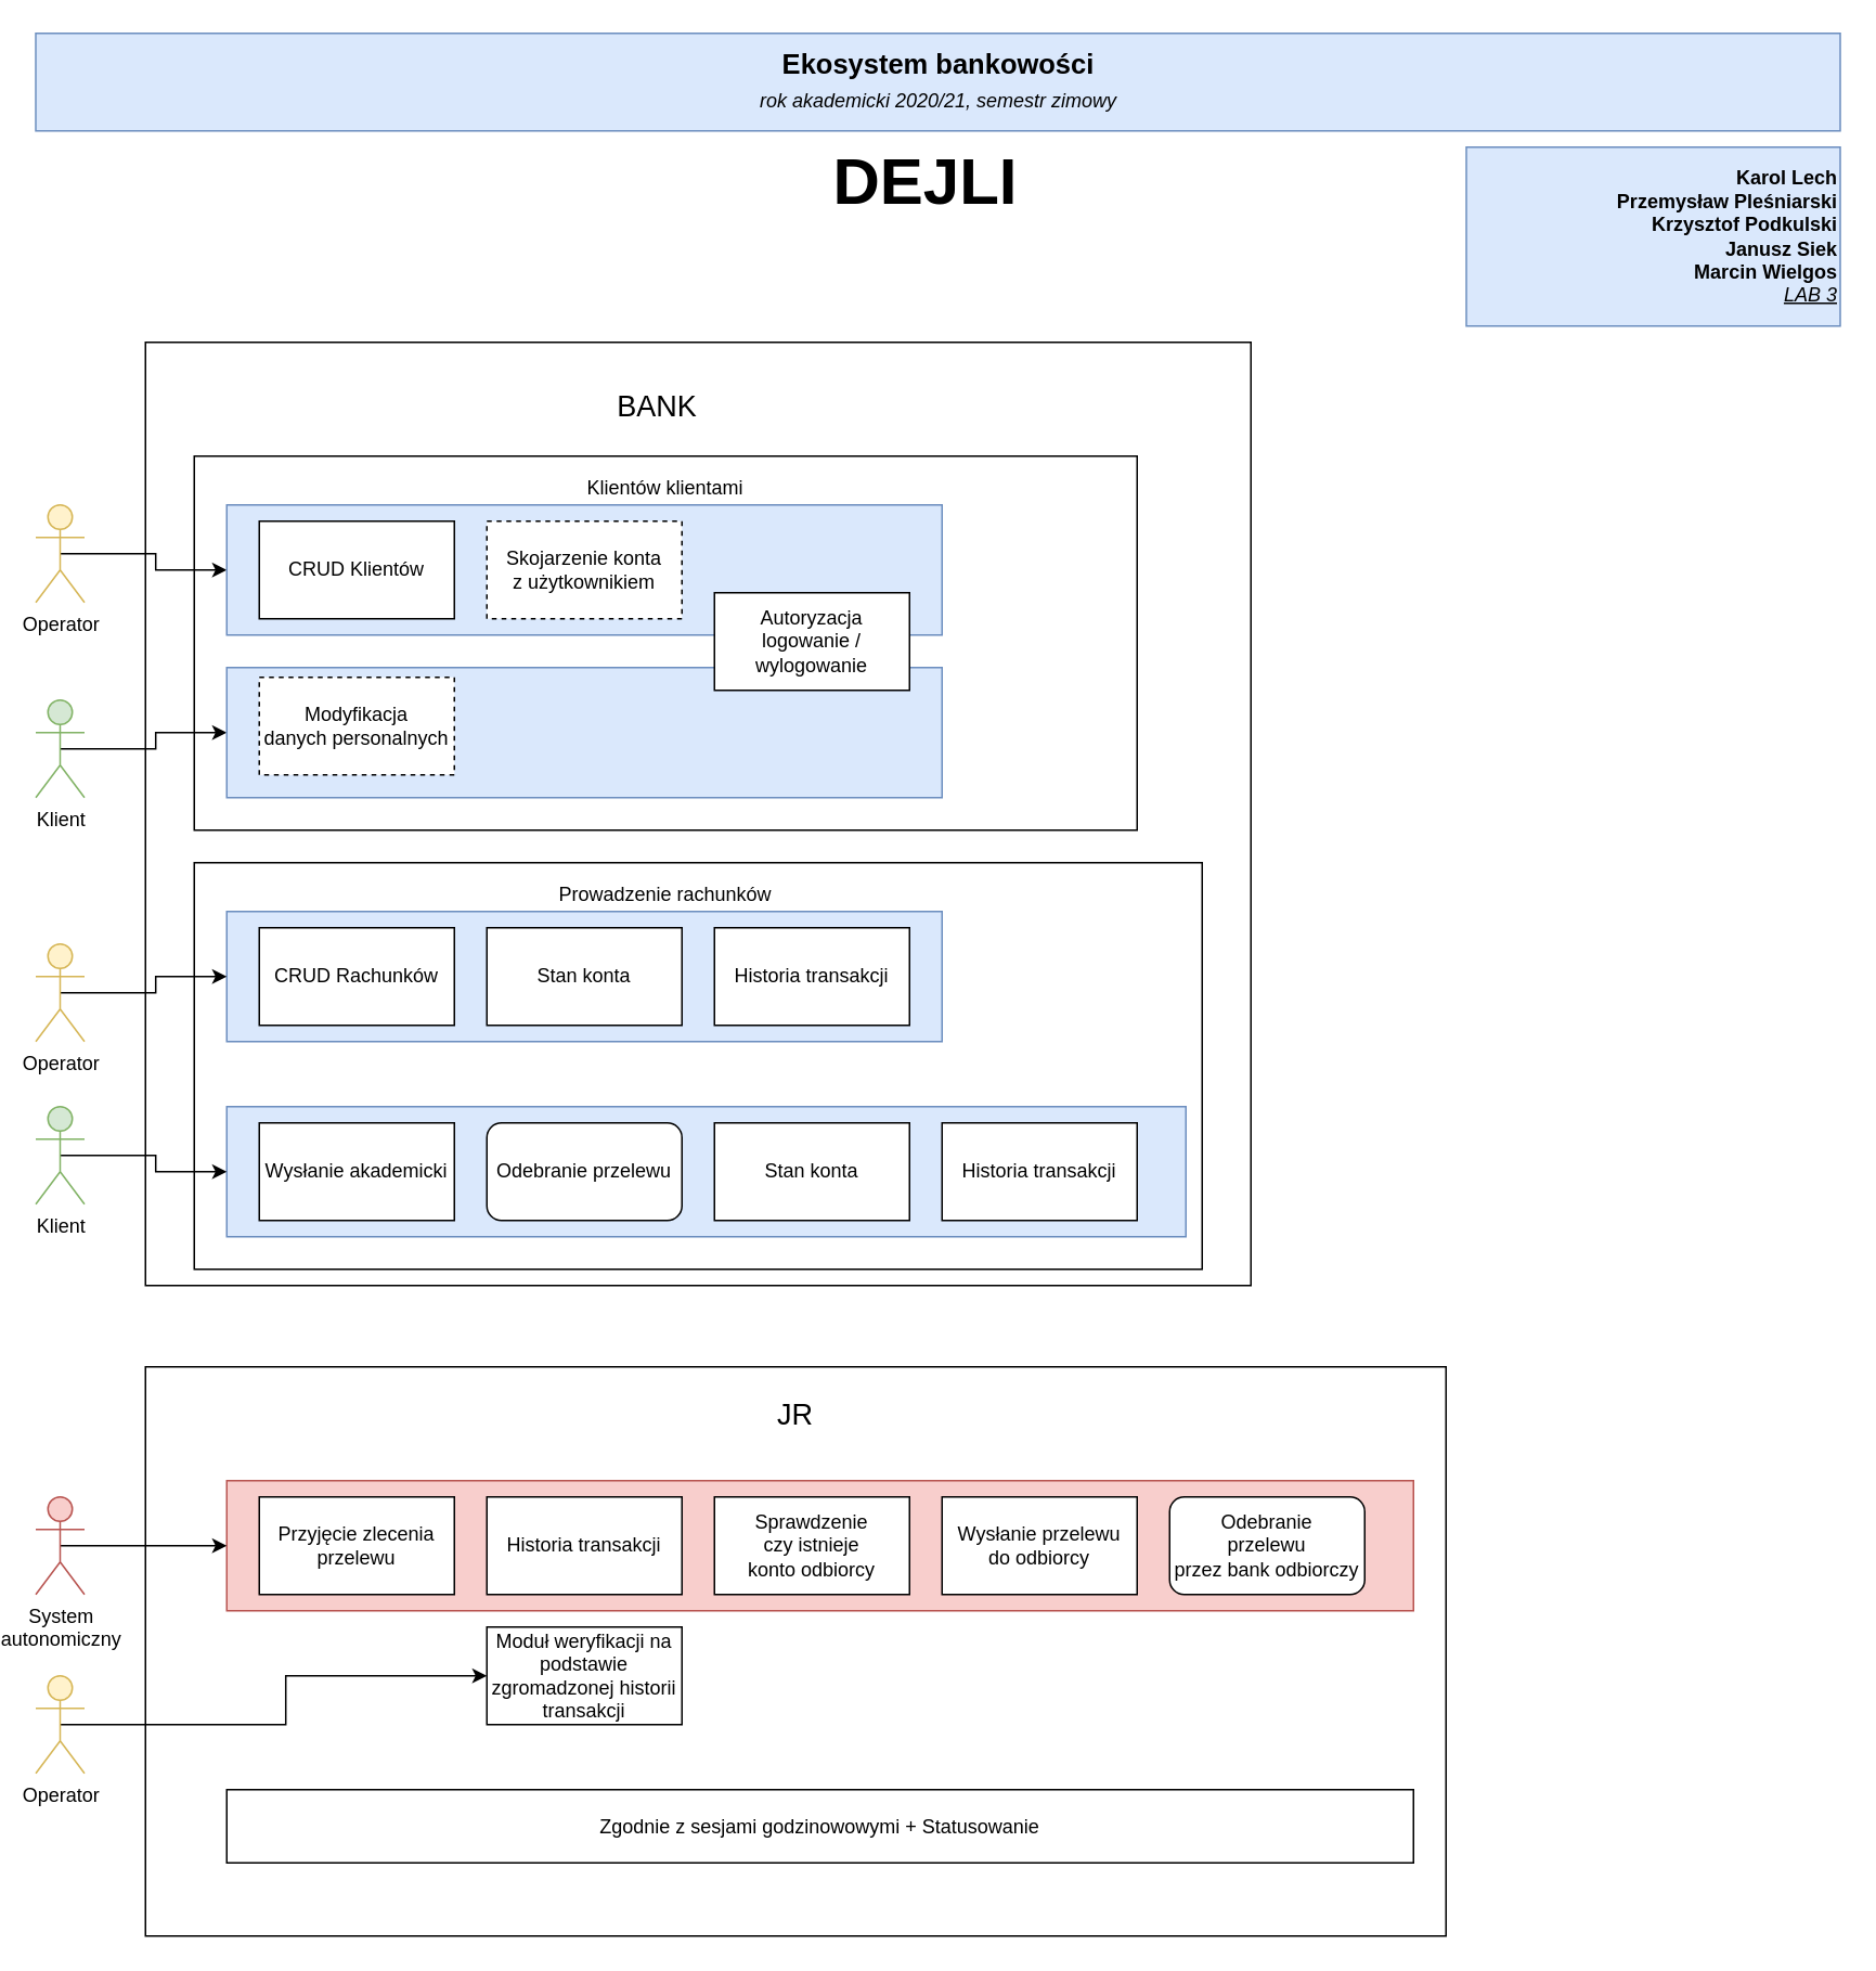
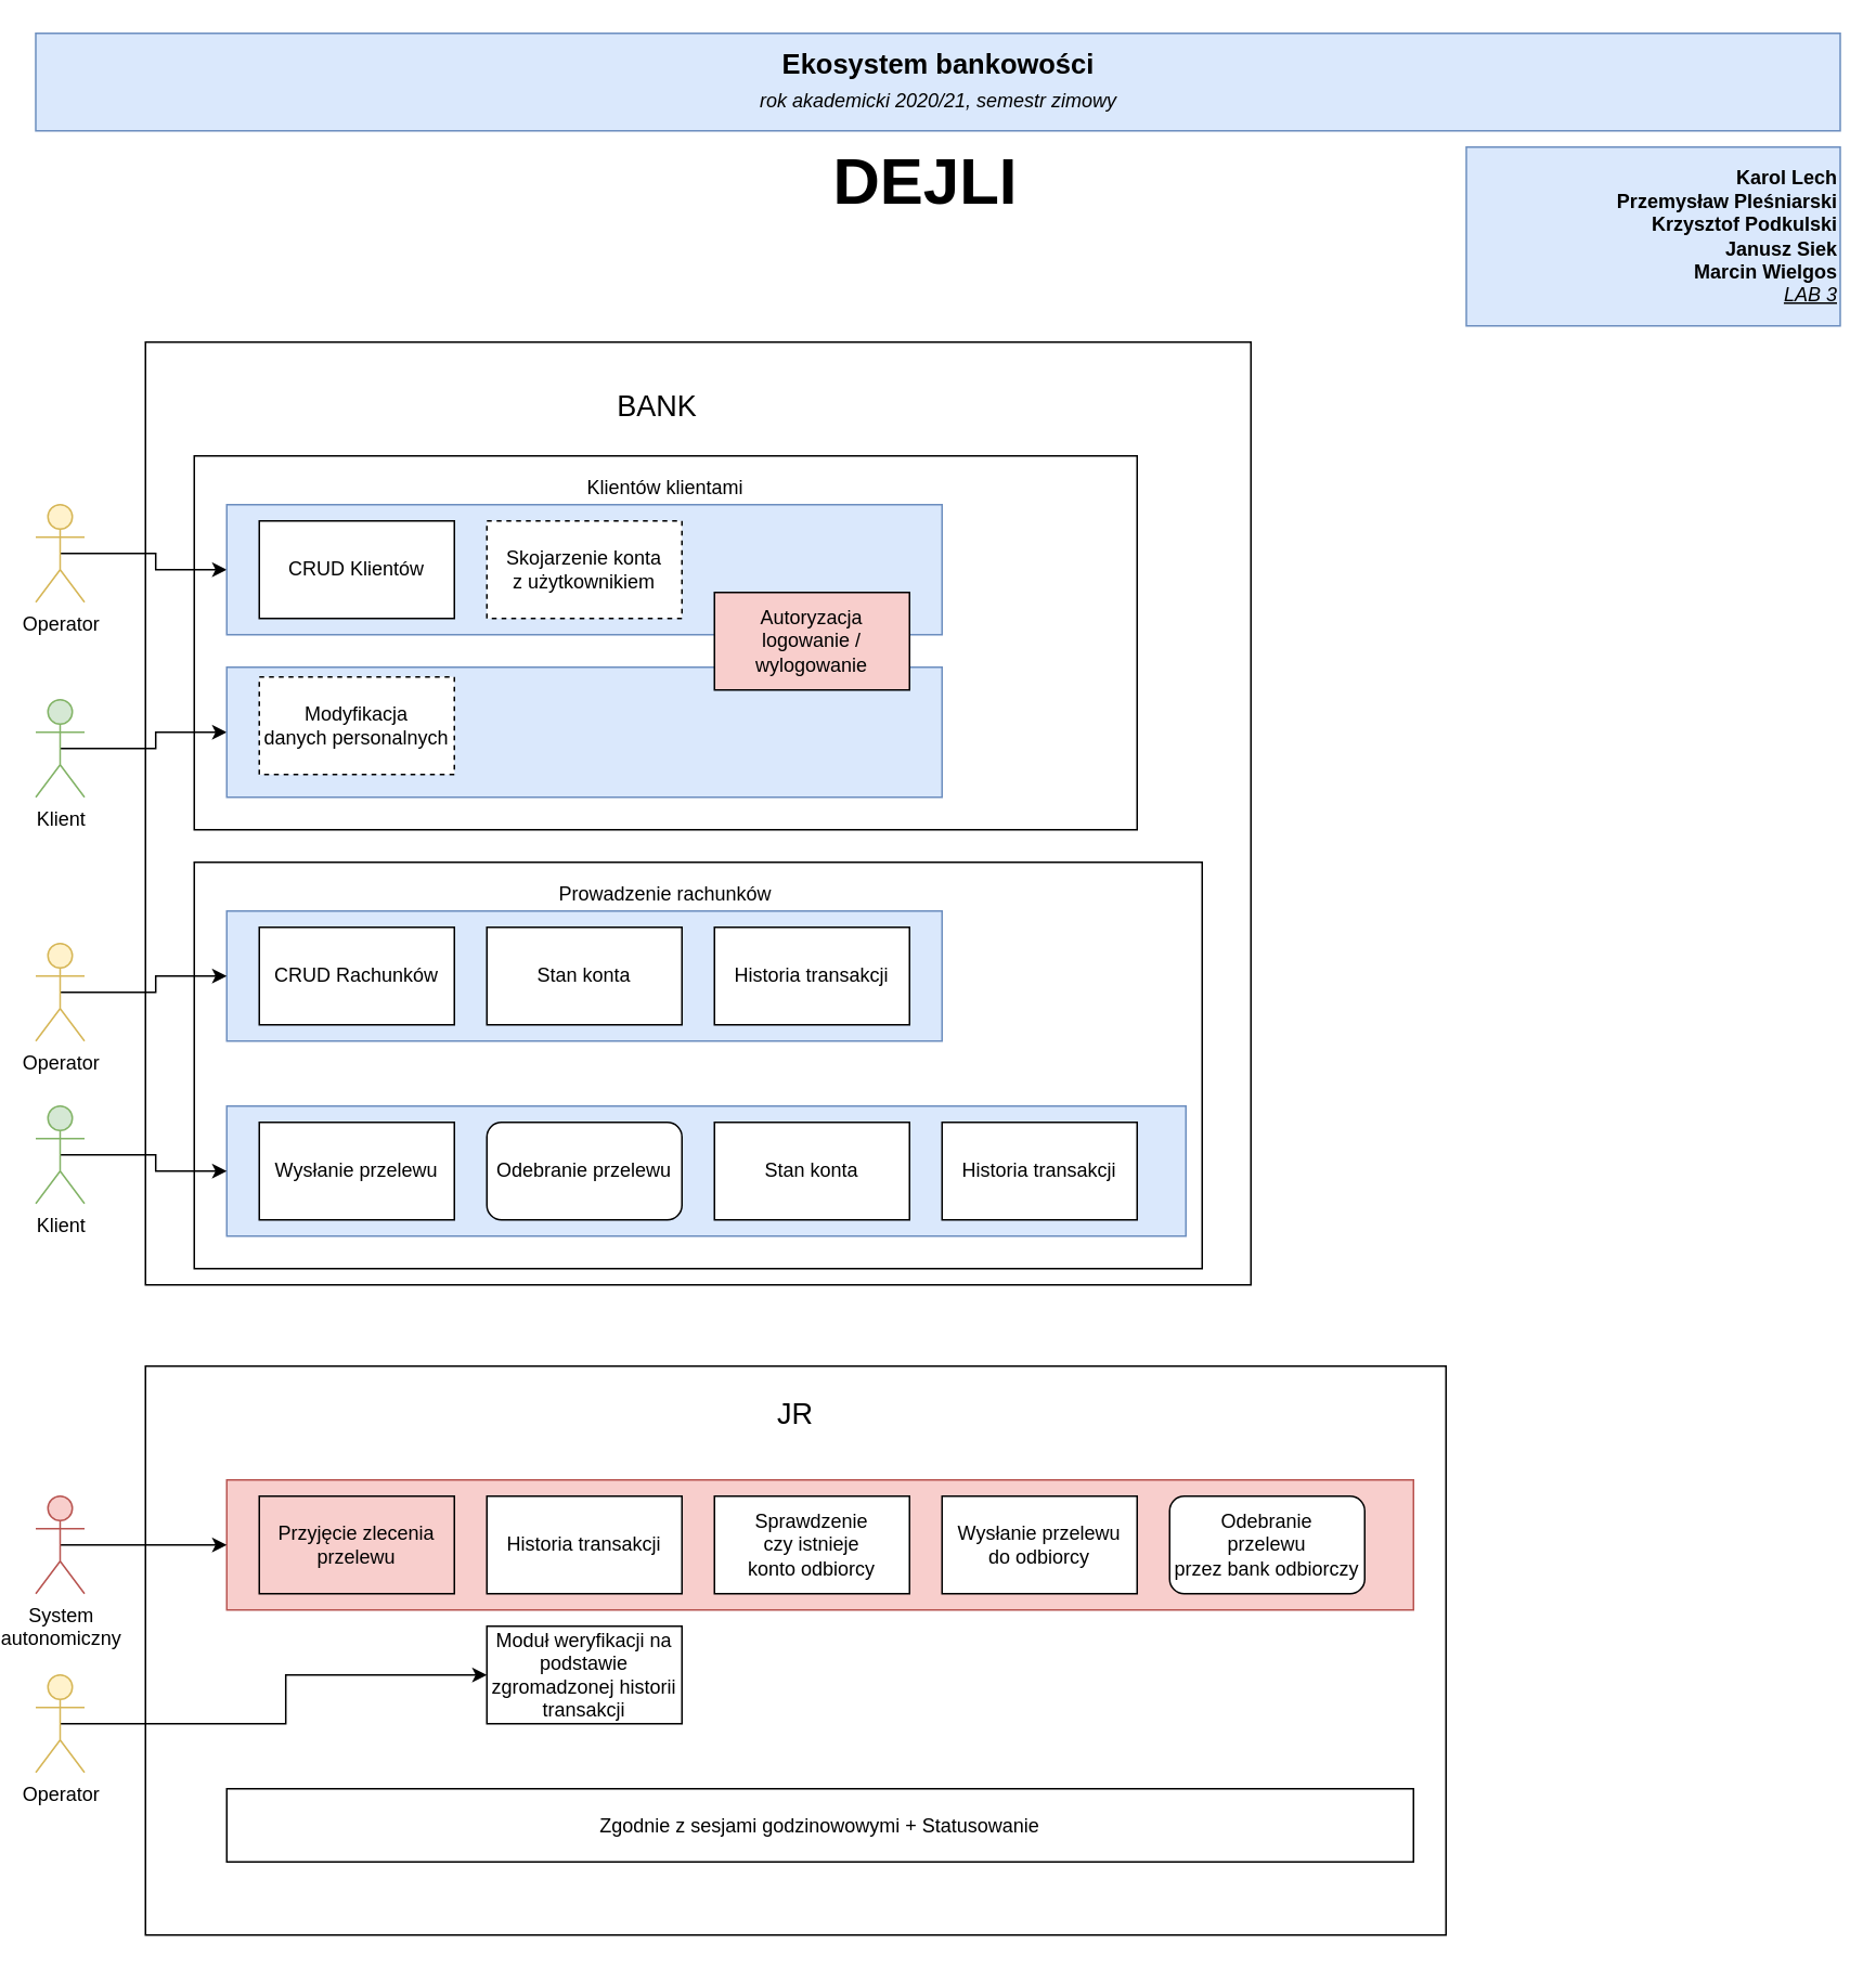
  <mxCell id="0" />
  <mxCell id="1" parent="0" />
  <mxCell id="2" value="&lt;div style=&quot;font-size: 17px&quot;&gt;&lt;b style=&quot;font-size: 17px&quot;&gt;Ekosystem bankowości&lt;/b&gt;&lt;/div&gt;&lt;div&gt;&lt;i&gt;&lt;font style=&quot;font-size: 12px&quot;&gt;rok akademicki 2020/21, semestr zimowy&lt;/font&gt;&lt;/i&gt;&lt;/div&gt;" style="rounded=0;whiteSpace=wrap;html=1;fillColor=#dae8fc;strokeColor=#6c8ebf;fontFamily=Helvetica;align=center;fontSize=17;" parent="1" vertex="1"><mxGeometry x="20.5" y="20" width="1110" height="60" as="geometry" /></mxCell>
  <mxCell id="3" value="&lt;div&gt;&lt;font&gt;&lt;b&gt;Karol Lech&lt;/b&gt;&lt;/font&gt;&lt;/div&gt;&lt;div&gt;&lt;font&gt;&lt;b&gt;Przemysław Pleśniarski&lt;/b&gt;&lt;/font&gt;&lt;/div&gt;&lt;div&gt;&lt;font&gt;&lt;b&gt;Krzysztof Podkulski&lt;/b&gt;&lt;/font&gt;&lt;/div&gt;&lt;div&gt;&lt;font&gt;&lt;b&gt;Janusz Siek&lt;/b&gt;&lt;/font&gt;&lt;/div&gt;&lt;div&gt;&lt;b&gt;Marcin Wielgos&lt;/b&gt;&lt;/div&gt;&lt;div&gt;&lt;u&gt;&lt;i&gt;LAB 3&lt;/i&gt;&lt;/u&gt;&lt;/div&gt;" style="rounded=0;whiteSpace=wrap;html=1;fillColor=#dae8fc;strokeColor=#6c8ebf;align=right;fontFamily=Helvetica;labelBackgroundColor=none;labelBorderColor=none;strokeWidth=1;glass=0;shadow=0;sketch=0;" parent="1" vertex="1"><mxGeometry x="900.5" y="90" width="230" height="110" as="geometry" /></mxCell>
  <mxCell id="4" value="DEJLI" style="text;html=1;strokeColor=none;fillColor=none;align=center;verticalAlign=middle;whiteSpace=wrap;rounded=0;fontSize=40;fontStyle=1" parent="1" vertex="1"><mxGeometry x="548" y="100" width="40" height="20" as="geometry" /></mxCell>
  <mxCell id="5" value="" style="rounded=0;whiteSpace=wrap;html=1;fontSize=40;" parent="1" vertex="1"><mxGeometry x="88" y="210" width="680" height="580" as="geometry" /></mxCell>
  <mxCell id="6" value="" style="rounded=0;whiteSpace=wrap;html=1;fontSize=40;" parent="1" vertex="1"><mxGeometry x="118" y="280" width="580" height="230" as="geometry" /></mxCell>
  <mxCell id="7" value="Klientów klientami" style="text;html=1;strokeColor=none;fillColor=none;align=center;verticalAlign=middle;whiteSpace=wrap;rounded=0;fontSize=12;" parent="1" vertex="1"><mxGeometry x="328" y="290" width="160" height="20" as="geometry" /></mxCell>
  <mxCell id="8" value="" style="rounded=0;whiteSpace=wrap;html=1;fontSize=40;" parent="1" vertex="1"><mxGeometry x="118" y="530" width="620" height="250" as="geometry" /></mxCell>
  <mxCell id="9" value="Prowadzenie rachunków" style="text;html=1;strokeColor=none;fillColor=none;align=center;verticalAlign=middle;whiteSpace=wrap;rounded=0;fontSize=12;" parent="1" vertex="1"><mxGeometry x="328" y="540" width="160" height="20" as="geometry" /></mxCell>
  <mxCell id="10" value="&lt;font style=&quot;font-size: 18px&quot;&gt;BANK&lt;/font&gt;" style="text;html=1;strokeColor=none;fillColor=none;align=center;verticalAlign=middle;whiteSpace=wrap;rounded=0;fontSize=12;" parent="1" vertex="1"><mxGeometry x="383" y="240" width="40" height="20" as="geometry" /></mxCell>
  <mxCell id="11" value="" style="rounded=0;whiteSpace=wrap;html=1;fontSize=12;" parent="1" vertex="1"><mxGeometry x="88" y="840" width="800" height="350" as="geometry" /></mxCell>
  <mxCell id="12" value="&lt;font style=&quot;font-size: 18px&quot;&gt;JR&lt;/font&gt;" style="text;html=1;strokeColor=none;fillColor=none;align=center;verticalAlign=middle;whiteSpace=wrap;rounded=0;fontSize=12;" parent="1" vertex="1"><mxGeometry x="468" y="860" width="40" height="20" as="geometry" /></mxCell>
  <mxCell id="13" value="Moduł weryfikacji na podstawie zgromadzonej historii transakcji" style="rounded=0;whiteSpace=wrap;html=1;fontSize=12;" parent="1" vertex="1"><mxGeometry x="298" y="1000" width="120" height="60" as="geometry" /></mxCell>
  <mxCell id="14" value="Zgodnie z sesjami godzinowowymi + Statusowanie" style="rounded=0;whiteSpace=wrap;html=1;fontSize=12;" parent="1" vertex="1"><mxGeometry x="138" y="1100" width="730" height="45" as="geometry" /></mxCell>
  <mxCell id="15" style="edgeStyle=orthogonalEdgeStyle;rounded=0;orthogonalLoop=1;jettySize=auto;html=1;exitX=0.5;exitY=0.5;exitDx=0;exitDy=0;exitPerimeter=0;entryX=0;entryY=0.5;entryDx=0;entryDy=0;fontSize=12;" parent="1" source="16" target="17" edge="1"><mxGeometry relative="1" as="geometry" /></mxCell>
  <mxCell id="16" value="Operator" style="shape=umlActor;verticalLabelPosition=bottom;verticalAlign=top;html=1;outlineConnect=0;fontSize=12;fillColor=#fff2cc;strokeColor=#d6b656;" parent="1" vertex="1"><mxGeometry x="20.5" y="310" width="30" height="60" as="geometry" /></mxCell>
  <mxCell id="17" value="" style="rounded=0;whiteSpace=wrap;html=1;fontSize=12;fillColor=#dae8fc;strokeColor=#6c8ebf;" parent="1" vertex="1"><mxGeometry x="138" y="310" width="440" height="80" as="geometry" /></mxCell>
  <mxCell id="18" value="CRUD Klientów" style="rounded=0;whiteSpace=wrap;html=1;fontSize=12;" parent="1" vertex="1"><mxGeometry x="158" y="320" width="120" height="60" as="geometry" /></mxCell>
  <mxCell id="19" value="Skojarzenie konta&lt;br&gt;z użytkownikiem" style="rounded=0;whiteSpace=wrap;html=1;fontSize=12;dashed=1;" parent="1" vertex="1"><mxGeometry x="298" y="320" width="120" height="60" as="geometry" /></mxCell>
  <mxCell id="20" style="edgeStyle=orthogonalEdgeStyle;rounded=0;orthogonalLoop=1;jettySize=auto;html=1;exitX=0.5;exitY=0.5;exitDx=0;exitDy=0;exitPerimeter=0;entryX=0;entryY=0.5;entryDx=0;entryDy=0;fontSize=12;" parent="1" source="21" target="22" edge="1"><mxGeometry relative="1" as="geometry" /></mxCell>
  <mxCell id="21" value="Klient" style="shape=umlActor;verticalLabelPosition=bottom;verticalAlign=top;html=1;outlineConnect=0;fontSize=12;fillColor=#d5e8d4;strokeColor=#82b366;" parent="1" vertex="1"><mxGeometry x="20.5" y="430" width="30" height="60" as="geometry" /></mxCell>
  <mxCell id="22" value="" style="rounded=0;whiteSpace=wrap;html=1;fontSize=12;fillColor=#dae8fc;strokeColor=#6c8ebf;" parent="1" vertex="1"><mxGeometry x="138" y="410" width="440" height="80" as="geometry" /></mxCell>
- <mxCell id="23" value="Autoryzacja&lt;br&gt;logowanie / wylogowanie" style="rounded=0;whiteSpace=wrap;html=1;fontSize=12;" parent="1" vertex="1"><mxGeometry x="438" y="364" width="120" height="60" as="geometry" /></mxCell>
+ <mxCell id="23" value="Autoryzacja&lt;br&gt;logowanie / wylogowanie" style="rounded=0;whiteSpace=wrap;html=1;fontSize=12;fillColor=#f8cecc;" parent="1" vertex="1"><mxGeometry x="438" y="364" width="120" height="60" as="geometry" /></mxCell>
  <mxCell id="24" value="Modyfikacja&lt;br&gt;danych personalnych" style="rounded=0;whiteSpace=wrap;html=1;fontSize=12;dashed=1;" parent="1" vertex="1"><mxGeometry x="158" y="416" width="120" height="60" as="geometry" /></mxCell>
  <mxCell id="25" value="" style="rounded=0;whiteSpace=wrap;html=1;fontSize=12;fillColor=#dae8fc;strokeColor=#6c8ebf;" parent="1" vertex="1"><mxGeometry x="138" y="560" width="440" height="80" as="geometry" /></mxCell>
  <mxCell id="26" value="CRUD Rachunków" style="rounded=0;whiteSpace=wrap;html=1;fontSize=12;" parent="1" vertex="1"><mxGeometry x="158" y="570" width="120" height="60" as="geometry" /></mxCell>
  <mxCell id="27" value="Stan konta" style="rounded=0;whiteSpace=wrap;html=1;fontSize=12;" parent="1" vertex="1"><mxGeometry x="298" y="570" width="120" height="60" as="geometry" /></mxCell>
  <mxCell id="28" value="Historia transakcji" style="rounded=0;whiteSpace=wrap;html=1;fontSize=12;" parent="1" vertex="1"><mxGeometry x="438" y="570" width="120" height="60" as="geometry" /></mxCell>
  <mxCell id="29" value="" style="rounded=0;whiteSpace=wrap;html=1;fontSize=12;fillColor=#dae8fc;strokeColor=#6c8ebf;" parent="1" vertex="1"><mxGeometry x="138" y="680" width="590" height="80" as="geometry" /></mxCell>
  <mxCell id="30" value="Stan konta" style="rounded=0;whiteSpace=wrap;html=1;fontSize=12;" parent="1" vertex="1"><mxGeometry x="438" y="690" width="120" height="60" as="geometry" /></mxCell>
  <mxCell id="31" value="Historia transakcji" style="rounded=0;whiteSpace=wrap;html=1;fontSize=12;" parent="1" vertex="1"><mxGeometry x="578" y="690" width="120" height="60" as="geometry" /></mxCell>
- <mxCell id="32" value="Wysłanie akademicki" style="rounded=0;whiteSpace=wrap;html=1;fontSize=12;" parent="1" vertex="1"><mxGeometry x="158" y="690" width="120" height="60" as="geometry" /></mxCell>
+ <mxCell id="32" value="Wysłanie przelewu" style="rounded=0;whiteSpace=wrap;html=1;fontSize=12;" parent="1" vertex="1"><mxGeometry x="158" y="690" width="120" height="60" as="geometry" /></mxCell>
  <mxCell id="33" value="Odebranie przelewu" style="whiteSpace=wrap;html=1;fontSize=12;rounded=1;" parent="1" vertex="1"><mxGeometry x="298" y="690" width="120" height="60" as="geometry" /></mxCell>
  <mxCell id="34" style="edgeStyle=orthogonalEdgeStyle;rounded=0;orthogonalLoop=1;jettySize=auto;html=1;exitX=0.5;exitY=0.5;exitDx=0;exitDy=0;exitPerimeter=0;fontSize=12;" parent="1" source="35" target="25" edge="1"><mxGeometry relative="1" as="geometry" /></mxCell>
  <mxCell id="35" value="Operator" style="shape=umlActor;verticalLabelPosition=bottom;verticalAlign=top;html=1;outlineConnect=0;fontSize=12;fillColor=#fff2cc;strokeColor=#d6b656;" parent="1" vertex="1"><mxGeometry x="20.5" y="580" width="30" height="60" as="geometry" /></mxCell>
  <mxCell id="36" style="edgeStyle=orthogonalEdgeStyle;rounded=0;orthogonalLoop=1;jettySize=auto;html=1;exitX=0.5;exitY=0.5;exitDx=0;exitDy=0;exitPerimeter=0;entryX=0;entryY=0.5;entryDx=0;entryDy=0;fontSize=12;" parent="1" source="37" target="29" edge="1"><mxGeometry relative="1" as="geometry" /></mxCell>
  <mxCell id="37" value="Klient" style="shape=umlActor;verticalLabelPosition=bottom;verticalAlign=top;html=1;outlineConnect=0;fontSize=12;fillColor=#d5e8d4;strokeColor=#82b366;" parent="1" vertex="1"><mxGeometry x="20.5" y="680" width="30" height="60" as="geometry" /></mxCell>
  <mxCell id="38" value="" style="rounded=0;whiteSpace=wrap;html=1;fontSize=12;fillColor=#f8cecc;strokeColor=#b85450;" parent="1" vertex="1"><mxGeometry x="138" y="910" width="730" height="80" as="geometry" /></mxCell>
- <mxCell id="39" value="Przyjęcie zlecenia&lt;br&gt;przelewu" style="rounded=0;whiteSpace=wrap;html=1;fontSize=12;" parent="1" vertex="1"><mxGeometry x="158" y="920" width="120" height="60" as="geometry" /></mxCell>
+ <mxCell id="39" value="Przyjęcie zlecenia&lt;br&gt;przelewu" style="rounded=0;whiteSpace=wrap;html=1;fontSize=12;fillColor=#f8cecc;" parent="1" vertex="1"><mxGeometry x="158" y="920" width="120" height="60" as="geometry" /></mxCell>
  <mxCell id="40" value="Historia transakcji" style="rounded=0;whiteSpace=wrap;html=1;fontSize=12;" parent="1" vertex="1"><mxGeometry x="298" y="920" width="120" height="60" as="geometry" /></mxCell>
  <mxCell id="41" value="Wysłanie przelewu&lt;br&gt;do odbiorcy" style="rounded=0;whiteSpace=wrap;html=1;fontSize=12;" parent="1" vertex="1"><mxGeometry x="578" y="920" width="120" height="60" as="geometry" /></mxCell>
  <mxCell id="42" value="Odebranie&lt;br&gt;przelewu&lt;br&gt;przez bank odbiorczy" style="whiteSpace=wrap;html=1;fontSize=12;rounded=1;" parent="1" vertex="1"><mxGeometry x="718" y="920" width="120" height="60" as="geometry" /></mxCell>
  <mxCell id="43" style="edgeStyle=orthogonalEdgeStyle;rounded=0;orthogonalLoop=1;jettySize=auto;html=1;exitX=0.5;exitY=0.5;exitDx=0;exitDy=0;exitPerimeter=0;entryX=0;entryY=0.5;entryDx=0;entryDy=0;fontSize=12;" parent="1" source="44" target="38" edge="1"><mxGeometry relative="1" as="geometry" /></mxCell>
  <mxCell id="44" value="System &lt;br&gt;autonomiczny" style="shape=umlActor;verticalLabelPosition=bottom;verticalAlign=top;html=1;outlineConnect=0;fontSize=12;fillColor=#f8cecc;strokeColor=#b85450;" parent="1" vertex="1"><mxGeometry x="20.5" y="920" width="30" height="60" as="geometry" /></mxCell>
  <mxCell id="45" style="edgeStyle=orthogonalEdgeStyle;rounded=0;orthogonalLoop=1;jettySize=auto;html=1;exitX=0.5;exitY=0.5;exitDx=0;exitDy=0;exitPerimeter=0;entryX=0;entryY=0.5;entryDx=0;entryDy=0;fontSize=12;" parent="1" source="46" target="13" edge="1"><mxGeometry relative="1" as="geometry" /></mxCell>
  <mxCell id="46" value="Operator" style="shape=umlActor;verticalLabelPosition=bottom;verticalAlign=top;html=1;outlineConnect=0;fontSize=12;fillColor=#fff2cc;strokeColor=#d6b656;" parent="1" vertex="1"><mxGeometry x="20.5" y="1030" width="30" height="60" as="geometry" /></mxCell>
  <mxCell id="47" value="Sprawdzenie&lt;br&gt;czy istnieje&lt;br&gt;konto odbiorcy" style="rounded=0;whiteSpace=wrap;html=1;fontSize=12;" vertex="1" parent="1"><mxGeometry x="438" y="920" width="120" height="60" as="geometry" /></mxCell>
